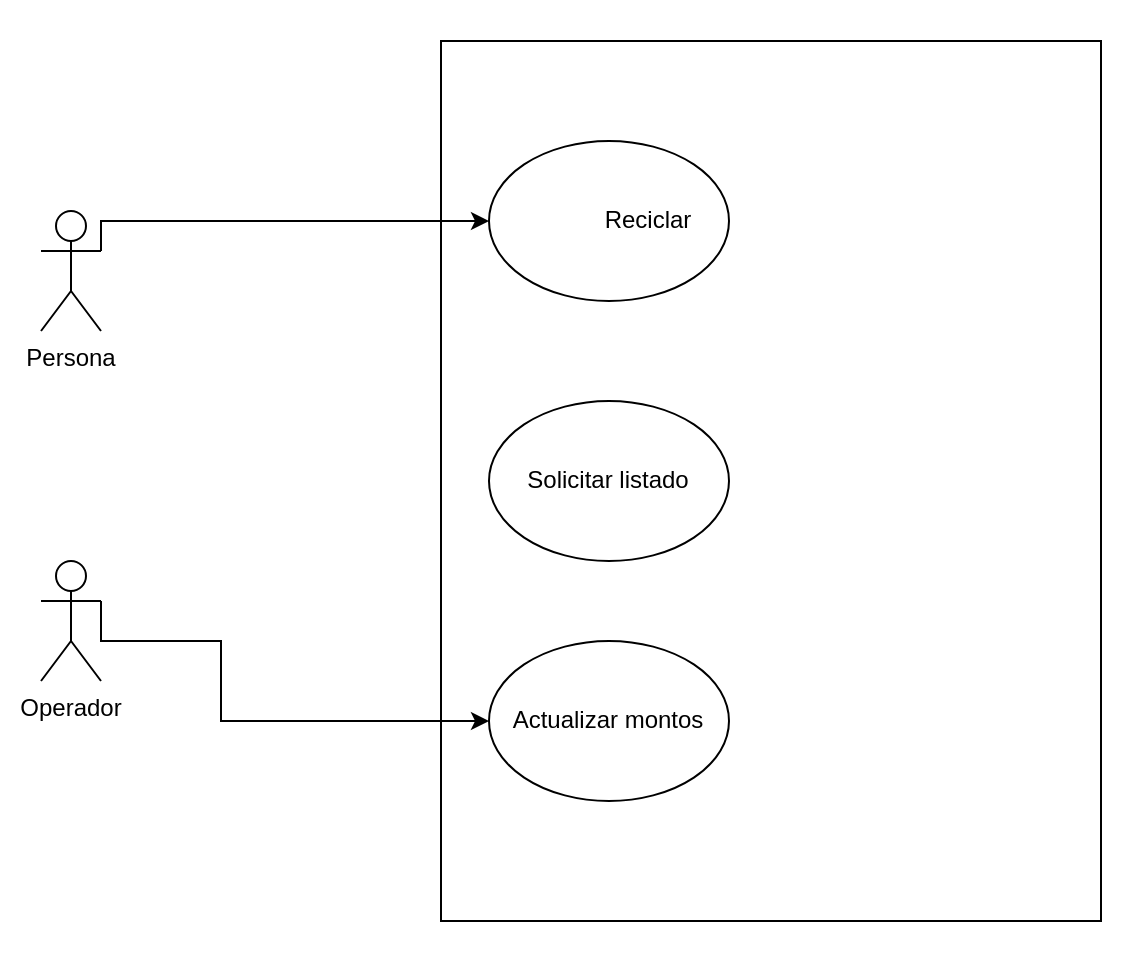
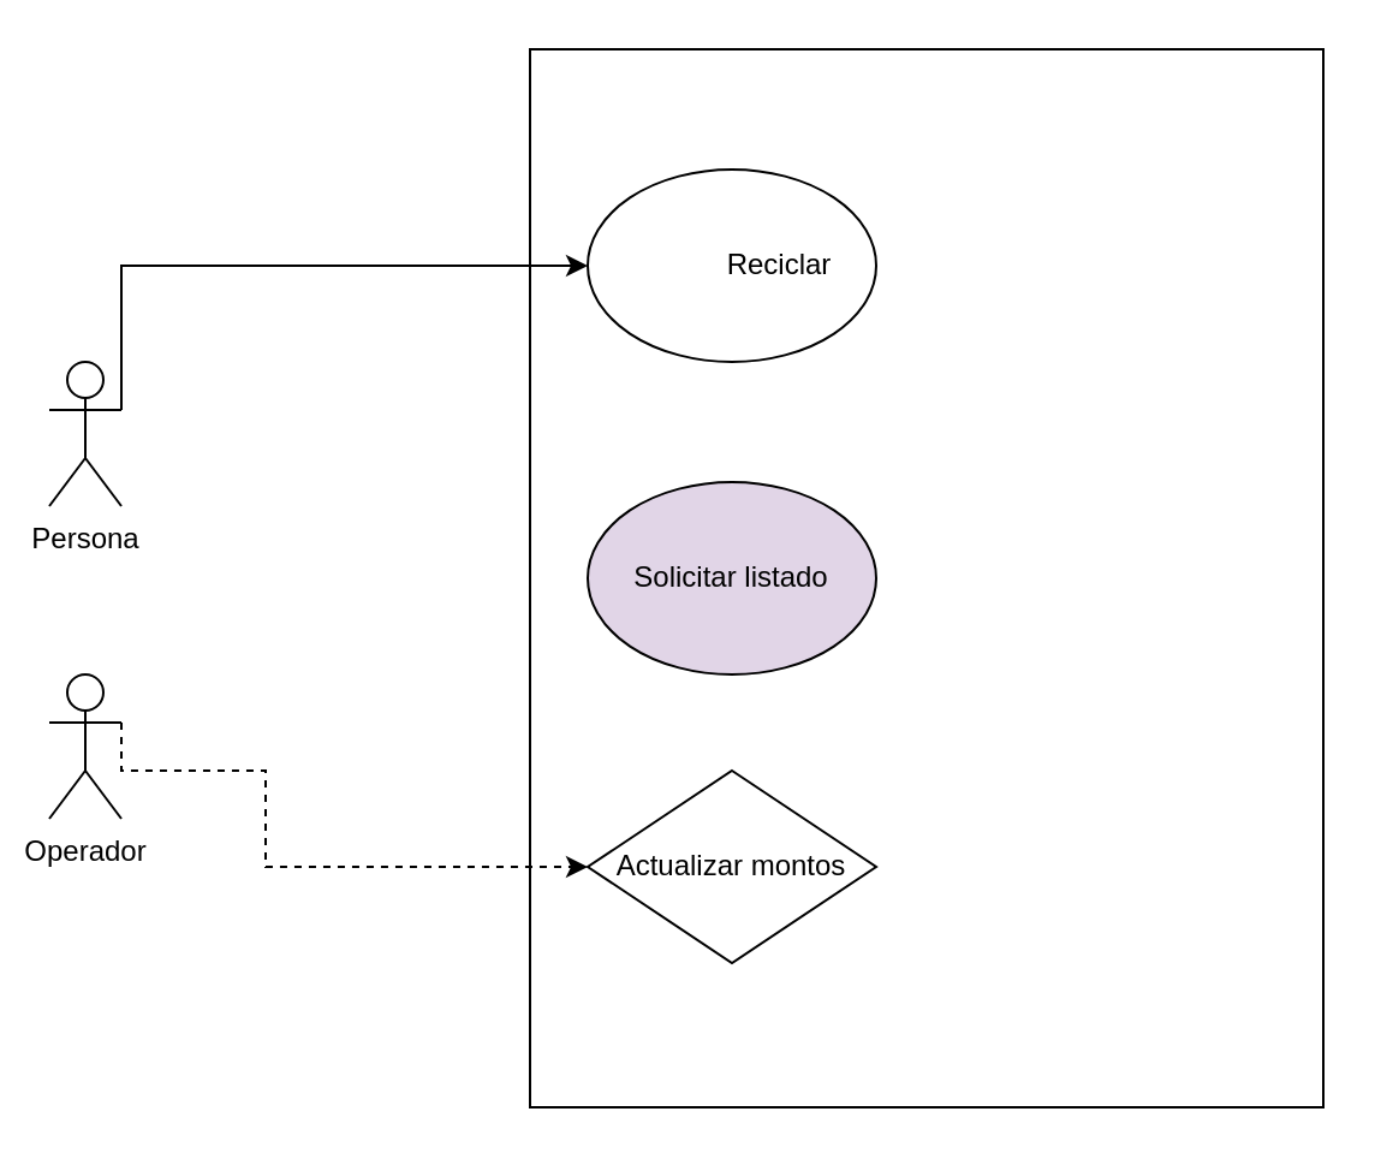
  <mxCell id="0" />
  <mxCell id="1" parent="0" />
  <mxCell id="2" value="" style="rounded=0;whiteSpace=wrap;html=1;" vertex="1" parent="1"><mxGeometry x="220" y="20" width="330" height="440" as="geometry" /></mxCell>
  <mxCell id="3" style="edgeStyle=orthogonalEdgeStyle;rounded=0;orthogonalLoop=1;jettySize=auto;html=1;exitX=1;exitY=0.333;exitDx=0;exitDy=0;exitPerimeter=0;entryX=0;entryY=0.5;entryDx=0;entryDy=0;" edge="1" parent="1" source="5" target="7"><mxGeometry relative="1" as="geometry"><Array as="points"><mxPoint x="50" y="110" /></Array></mxGeometry></mxCell>
- <mxCell id="4" style="edgeStyle=orthogonalEdgeStyle;rounded=0;orthogonalLoop=1;jettySize=auto;html=1;exitX=1;exitY=0.333;exitDx=0;exitDy=0;exitPerimeter=0;entryX=0;entryY=0.5;entryDx=0;entryDy=0;" edge="1" parent="1" source="6" target="10"><mxGeometry relative="1" as="geometry"><Array as="points"><mxPoint x="50" y="320" /><mxPoint x="110" y="320" /><mxPoint x="110" y="360" /></Array></mxGeometry></mxCell>
- <mxCell id="5" value="Persona" style="shape=umlActor;verticalLabelPosition=bottom;verticalAlign=top;html=1;outlineConnect=0;" vertex="1" parent="1"><mxGeometry x="20" y="105" width="30" height="60" as="geometry" /></mxCell>
+ <mxCell id="4" style="edgeStyle=orthogonalEdgeStyle;rounded=0;orthogonalLoop=1;jettySize=auto;html=1;exitX=1;exitY=0.333;exitDx=0;exitDy=0;exitPerimeter=0;entryX=0;entryY=0.5;entryDx=0;entryDy=0;dashed=1;" edge="1" parent="1" source="6" target="10"><mxGeometry relative="1" as="geometry"><Array as="points"><mxPoint x="50" y="320" /><mxPoint x="110" y="320" /><mxPoint x="110" y="360" /></Array></mxGeometry></mxCell>
+ <mxCell id="5" value="Persona" style="shape=umlActor;verticalLabelPosition=bottom;verticalAlign=top;html=1;outlineConnect=0;" vertex="1" parent="1"><mxGeometry x="20" y="150" width="30" height="60" as="geometry" /></mxCell>
  <mxCell id="6" value="Operador" style="shape=umlActor;verticalLabelPosition=bottom;verticalAlign=top;html=1;outlineConnect=0;" vertex="1" parent="1"><mxGeometry x="20" y="280" width="30" height="60" as="geometry" /></mxCell>
  <mxCell id="7" value="" style="ellipse;whiteSpace=wrap;html=1;" vertex="1" parent="1"><mxGeometry x="244" y="70" width="120" height="80" as="geometry" /></mxCell>
  <mxCell id="8" value="Reciclar" style="text;html=1;strokeColor=none;fillColor=none;align=center;verticalAlign=middle;whiteSpace=wrap;rounded=0;" vertex="1" parent="1"><mxGeometry x="294" y="95" width="60" height="30" as="geometry" /></mxCell>
- <mxCell id="9" value="Solicitar listado" style="ellipse;whiteSpace=wrap;html=1;" vertex="1" parent="1"><mxGeometry x="244" y="200" width="120" height="80" as="geometry" /></mxCell>
- <mxCell id="10" value="Actualizar montos" style="ellipse;whiteSpace=wrap;html=1;" vertex="1" parent="1"><mxGeometry x="244" y="320" width="120" height="80" as="geometry" /></mxCell>
+ <mxCell id="9" value="Solicitar listado" style="ellipse;whiteSpace=wrap;html=1;fillColor=#e1d5e7;" vertex="1" parent="1"><mxGeometry x="244" y="200" width="120" height="80" as="geometry" /></mxCell>
+ <mxCell id="10" value="Actualizar montos" style="rhombus;whiteSpace=wrap;html=1;" vertex="1" parent="1"><mxGeometry x="244" y="320" width="120" height="80" as="geometry" /></mxCell>
